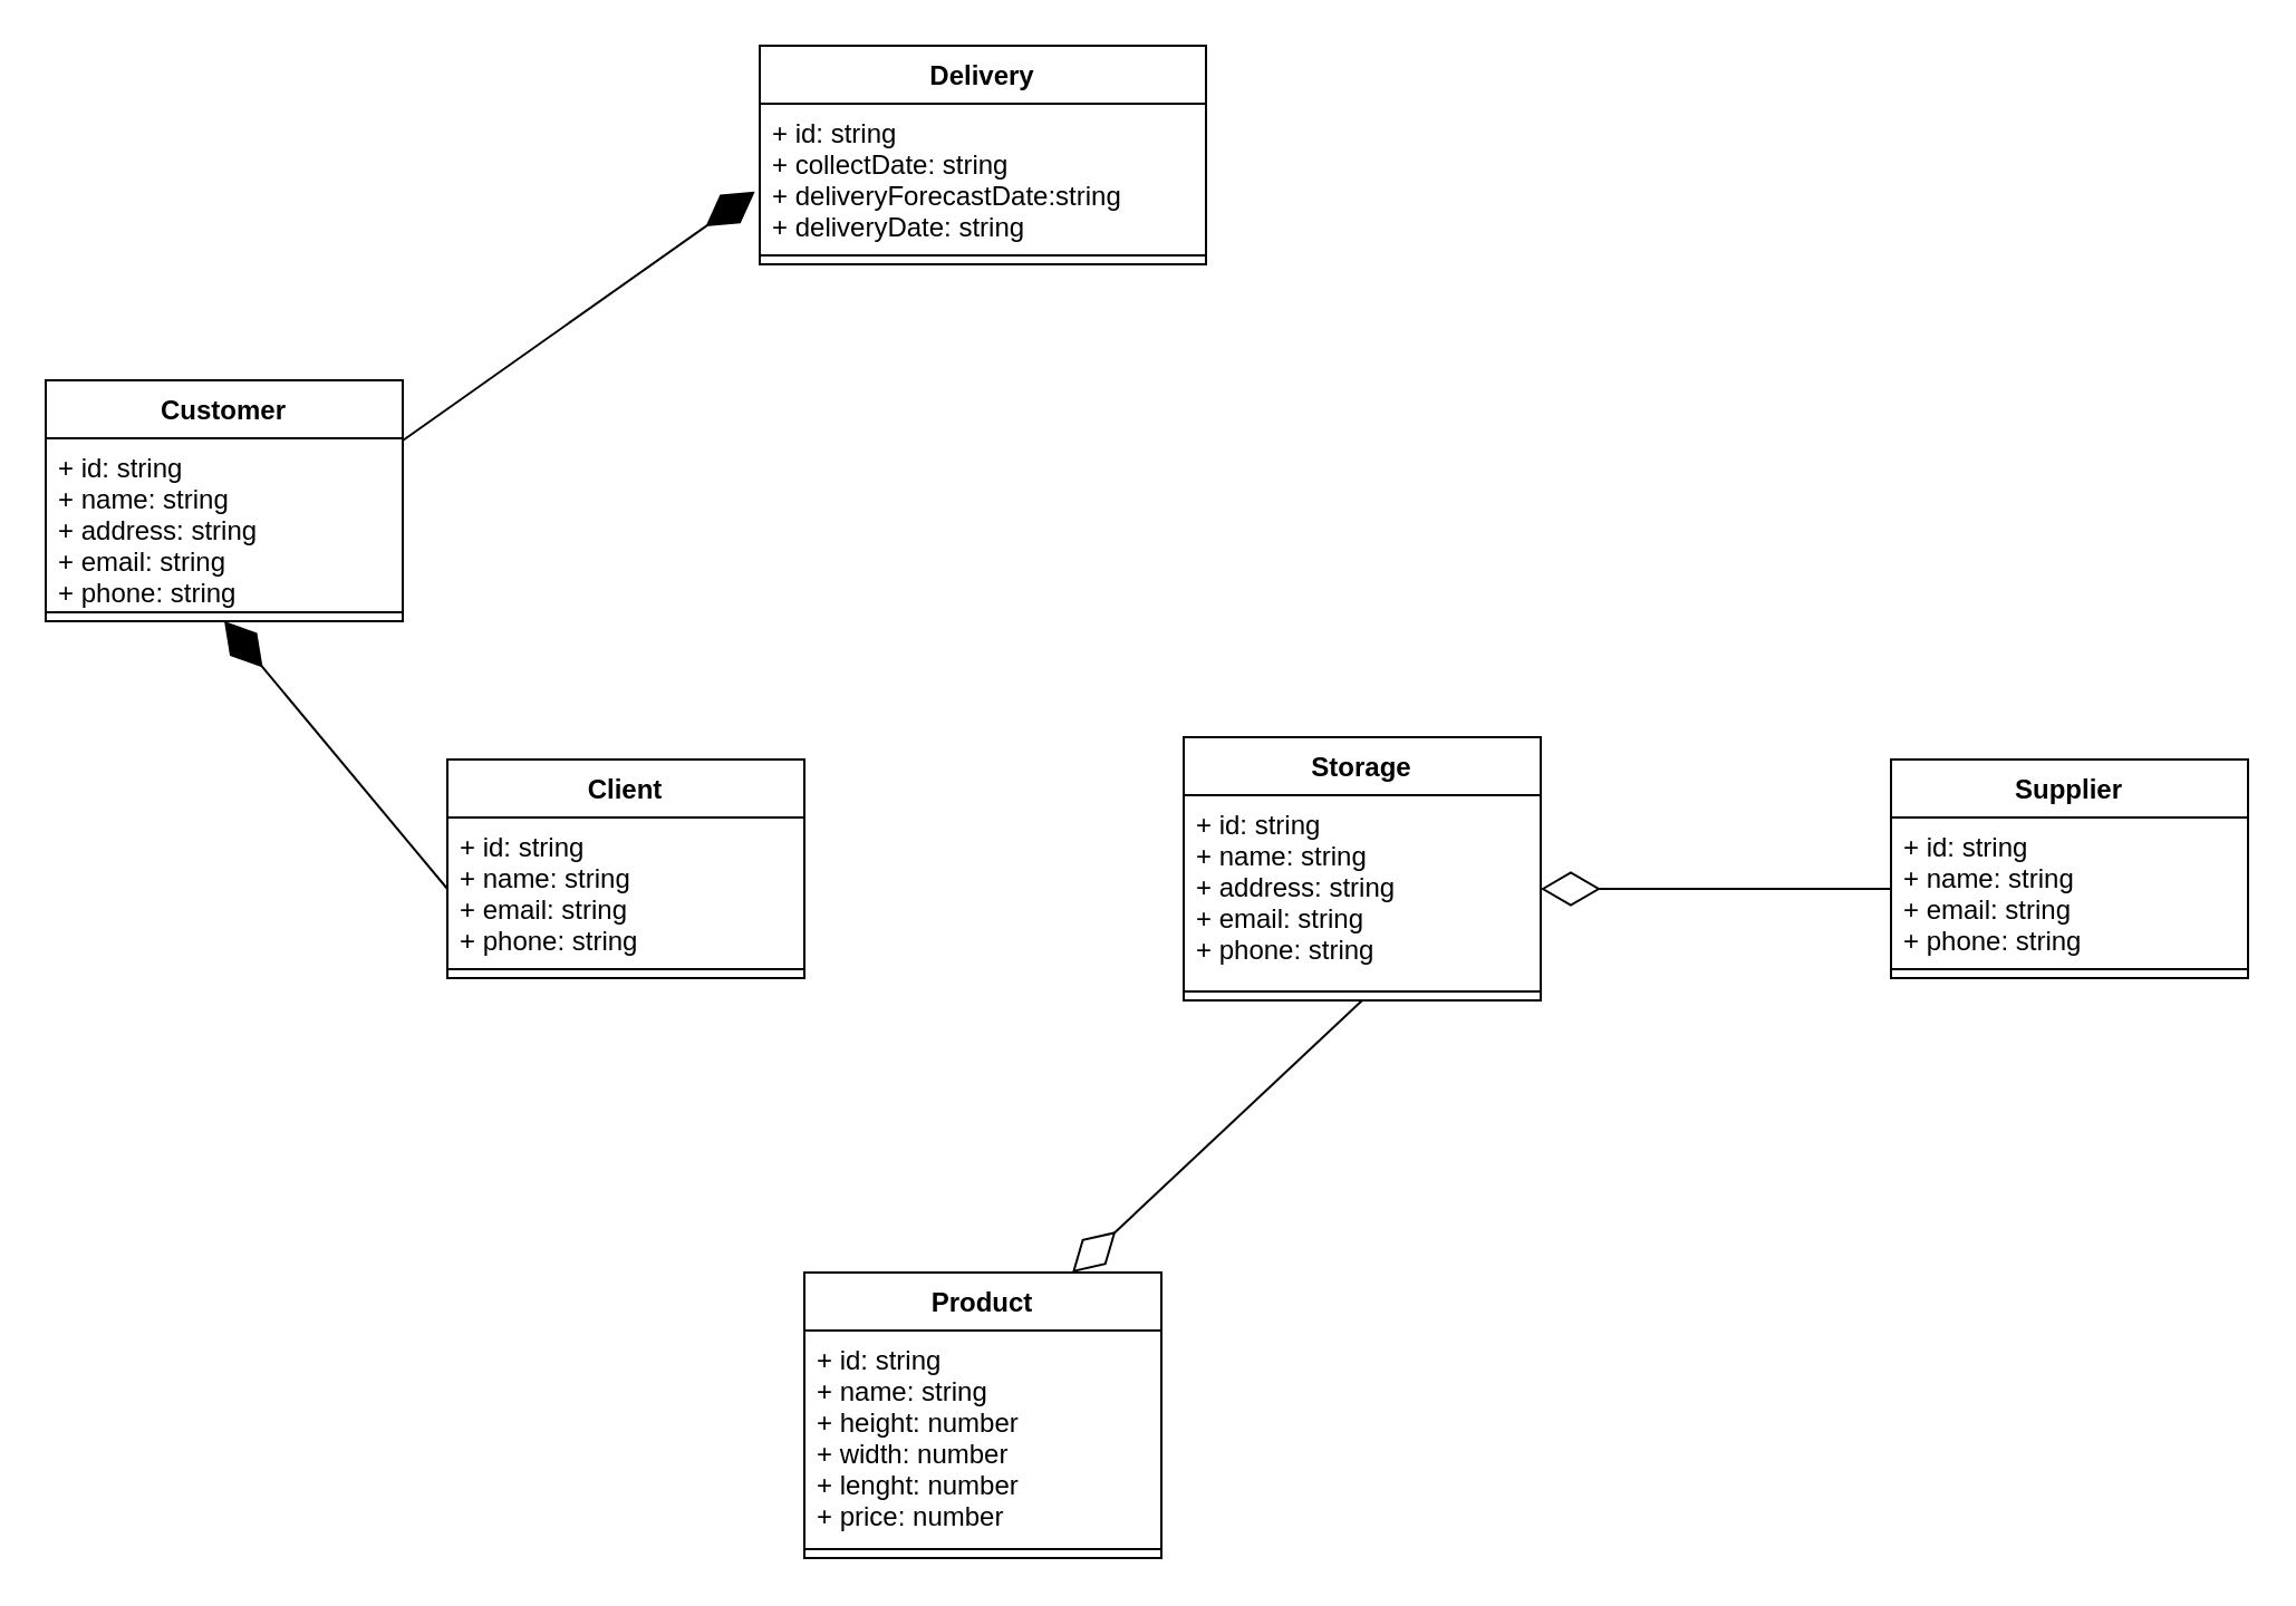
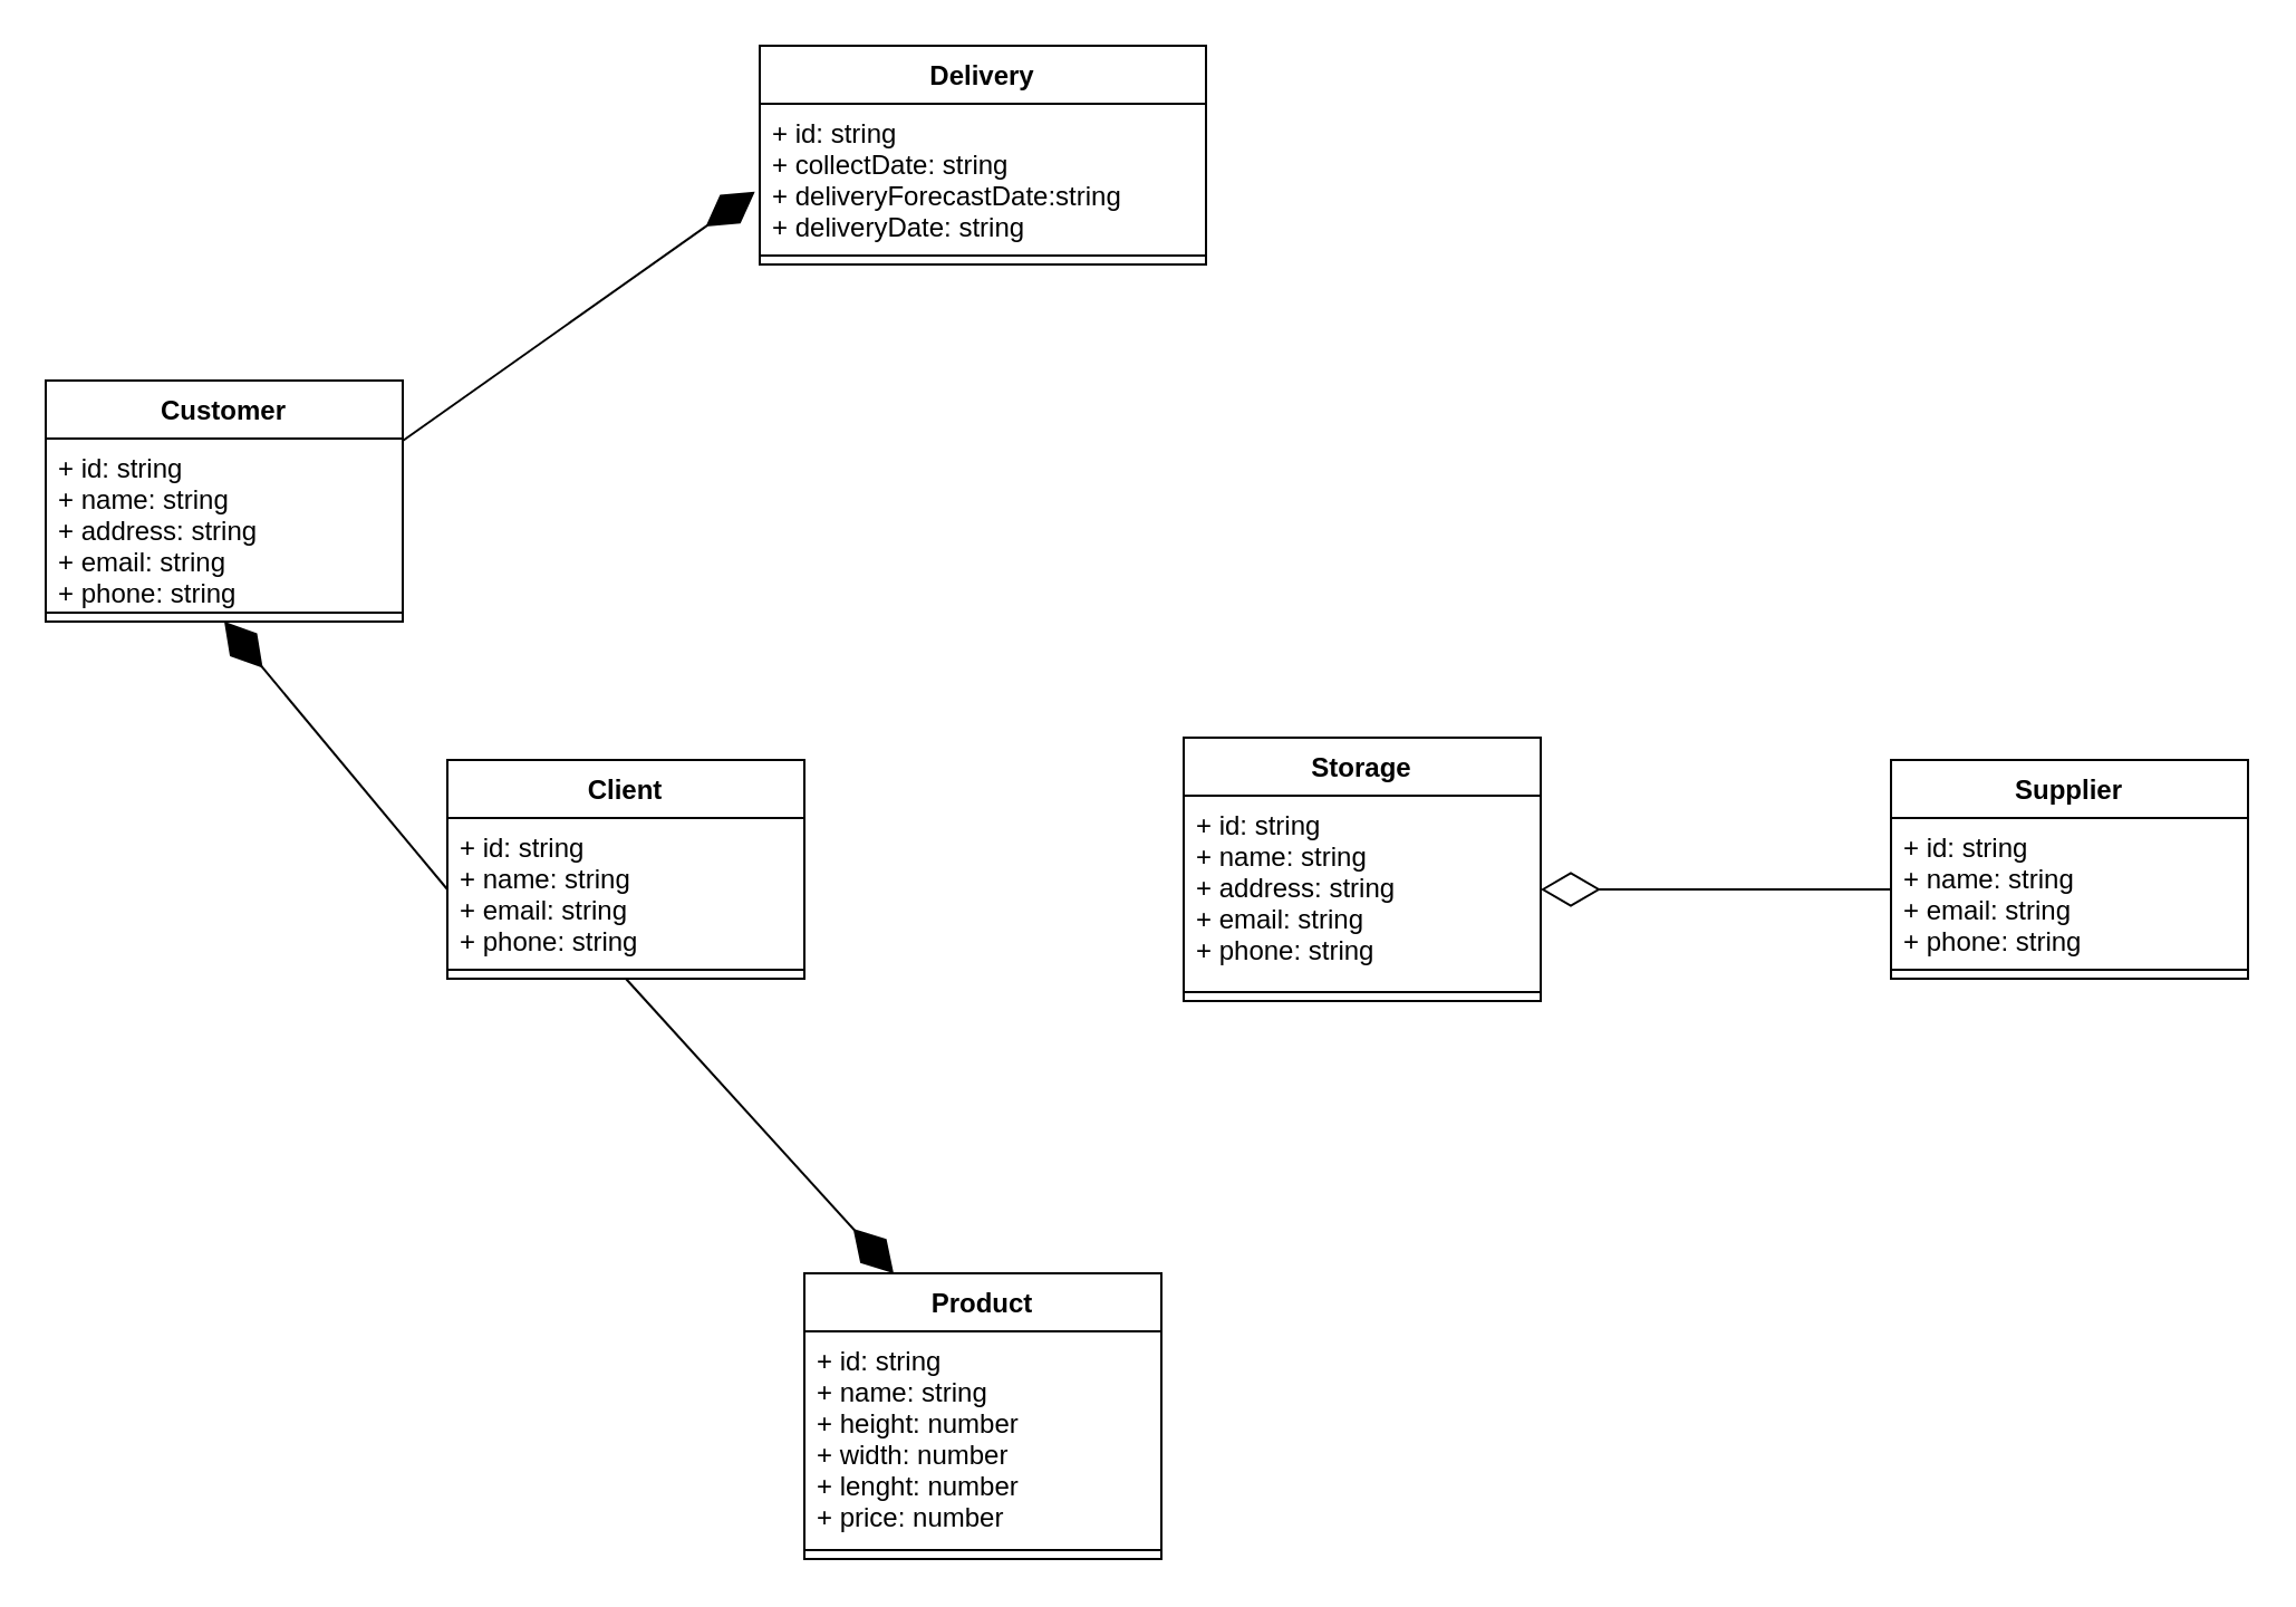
  <mxCell id="0" />
  <mxCell id="1" parent="0" />
  <mxCell id="2" value="Delivery" style="swimlane;fontStyle=1;align=center;verticalAlign=top;childLayout=stackLayout;horizontal=1;startSize=26;horizontalStack=0;resizeParent=1;resizeParentMax=0;resizeLast=0;collapsible=1;marginBottom=0;" parent="1" vertex="1"><mxGeometry x="340" y="20" width="200" height="98" as="geometry" /></mxCell>
  <mxCell id="3" value="+ id: string&#10;+ collectDate: string&#10;+ deliveryForecastDate:string&#10;+ deliveryDate: string&#10;" style="text;strokeColor=none;fillColor=none;align=left;verticalAlign=top;spacingLeft=4;spacingRight=4;overflow=hidden;rotatable=0;points=[[0,0.5],[1,0.5]];portConstraint=eastwest;" parent="2" vertex="1"><mxGeometry y="26" width="200" height="64" as="geometry" /></mxCell>
  <mxCell id="4" value="" style="line;strokeWidth=1;fillColor=none;align=left;verticalAlign=middle;spacingTop=-1;spacingLeft=3;spacingRight=3;rotatable=0;labelPosition=right;points=[];portConstraint=eastwest;" parent="2" vertex="1"><mxGeometry y="90" width="200" height="8" as="geometry" /></mxCell>
  <mxCell id="5" value="Client" style="swimlane;fontStyle=1;align=center;verticalAlign=top;childLayout=stackLayout;horizontal=1;startSize=26;horizontalStack=0;resizeParent=1;resizeParentMax=0;resizeLast=0;collapsible=1;marginBottom=0;" parent="1" vertex="1"><mxGeometry x="200" y="340" width="160" height="98" as="geometry" /></mxCell>
  <mxCell id="6" value="+ id: string&#10;+ name: string&#10;+ email: string&#10;+ phone: string" style="text;strokeColor=none;fillColor=none;align=left;verticalAlign=top;spacingLeft=4;spacingRight=4;overflow=hidden;rotatable=0;points=[[0,0.5],[1,0.5]];portConstraint=eastwest;" parent="5" vertex="1"><mxGeometry y="26" width="160" height="64" as="geometry" /></mxCell>
  <mxCell id="7" value="" style="line;strokeWidth=1;fillColor=none;align=left;verticalAlign=middle;spacingTop=-1;spacingLeft=3;spacingRight=3;rotatable=0;labelPosition=right;points=[];portConstraint=eastwest;" parent="5" vertex="1"><mxGeometry y="90" width="160" height="8" as="geometry" /></mxCell>
  <mxCell id="8" value="Customer" style="swimlane;fontStyle=1;align=center;verticalAlign=top;childLayout=stackLayout;horizontal=1;startSize=26;horizontalStack=0;resizeParent=1;resizeParentMax=0;resizeLast=0;collapsible=1;marginBottom=0;" parent="1" vertex="1"><mxGeometry x="20" y="170" width="160" height="108" as="geometry" /></mxCell>
  <mxCell id="9" value="+ id: string&#10;+ name: string&#10;+ address: string&#10;+ email: string&#10;+ phone: string" style="text;strokeColor=none;fillColor=none;align=left;verticalAlign=top;spacingLeft=4;spacingRight=4;overflow=hidden;rotatable=0;points=[[0,0.5],[1,0.5]];portConstraint=eastwest;" parent="8" vertex="1"><mxGeometry y="26" width="160" height="74" as="geometry" /></mxCell>
  <mxCell id="10" value="" style="line;strokeWidth=1;fillColor=none;align=left;verticalAlign=middle;spacingTop=-1;spacingLeft=3;spacingRight=3;rotatable=0;labelPosition=right;points=[];portConstraint=eastwest;" parent="8" vertex="1"><mxGeometry y="100" width="160" height="8" as="geometry" /></mxCell>
  <mxCell id="11" value="Storage" style="swimlane;fontStyle=1;align=center;verticalAlign=top;childLayout=stackLayout;horizontal=1;startSize=26;horizontalStack=0;resizeParent=1;resizeParentMax=0;resizeLast=0;collapsible=1;marginBottom=0;" parent="1" vertex="1"><mxGeometry x="530" y="330" width="160" height="118" as="geometry" /></mxCell>
  <mxCell id="12" value="+ id: string&#10;+ name: string&#10;+ address: string&#10;+ email: string&#10;+ phone: string" style="text;strokeColor=none;fillColor=none;align=left;verticalAlign=top;spacingLeft=4;spacingRight=4;overflow=hidden;rotatable=0;points=[[0,0.5],[1,0.5]];portConstraint=eastwest;" parent="11" vertex="1"><mxGeometry y="26" width="160" height="84" as="geometry" /></mxCell>
  <mxCell id="13" value="" style="line;strokeWidth=1;fillColor=none;align=left;verticalAlign=middle;spacingTop=-1;spacingLeft=3;spacingRight=3;rotatable=0;labelPosition=right;points=[];portConstraint=eastwest;" parent="11" vertex="1"><mxGeometry y="110" width="160" height="8" as="geometry" /></mxCell>
  <mxCell id="14" value="Supplier" style="swimlane;fontStyle=1;align=center;verticalAlign=top;childLayout=stackLayout;horizontal=1;startSize=26;horizontalStack=0;resizeParent=1;resizeParentMax=0;resizeLast=0;collapsible=1;marginBottom=0;" parent="1" vertex="1"><mxGeometry x="847" y="340" width="160" height="98" as="geometry" /></mxCell>
  <mxCell id="15" value="+ id: string&#10;+ name: string&#10;+ email: string&#10;+ phone: string" style="text;strokeColor=none;fillColor=none;align=left;verticalAlign=top;spacingLeft=4;spacingRight=4;overflow=hidden;rotatable=0;points=[[0,0.5],[1,0.5]];portConstraint=eastwest;" parent="14" vertex="1"><mxGeometry y="26" width="160" height="64" as="geometry" /></mxCell>
  <mxCell id="16" value="" style="line;strokeWidth=1;fillColor=none;align=left;verticalAlign=middle;spacingTop=-1;spacingLeft=3;spacingRight=3;rotatable=0;labelPosition=right;points=[];portConstraint=eastwest;" parent="14" vertex="1"><mxGeometry y="90" width="160" height="8" as="geometry" /></mxCell>
  <mxCell id="17" value="Product" style="swimlane;fontStyle=1;align=center;verticalAlign=top;childLayout=stackLayout;horizontal=1;startSize=26;horizontalStack=0;resizeParent=1;resizeParentMax=0;resizeLast=0;collapsible=1;marginBottom=0;" parent="1" vertex="1"><mxGeometry x="360" y="570" width="160" height="128" as="geometry" /></mxCell>
  <mxCell id="18" value="+ id: string&#10;+ name: string&#10;+ height: number&#10;+ width: number&#10;+ lenght: number&#10;+ price: number" style="text;strokeColor=none;fillColor=none;align=left;verticalAlign=top;spacingLeft=4;spacingRight=4;overflow=hidden;rotatable=0;points=[[0,0.5],[1,0.5]];portConstraint=eastwest;" parent="17" vertex="1"><mxGeometry y="26" width="160" height="94" as="geometry" /></mxCell>
  <mxCell id="19" value="" style="line;strokeWidth=1;fillColor=none;align=left;verticalAlign=middle;spacingTop=-1;spacingLeft=3;spacingRight=3;rotatable=0;labelPosition=right;points=[];portConstraint=eastwest;" parent="17" vertex="1"><mxGeometry y="120" width="160" height="8" as="geometry" /></mxCell>
  <mxCell id="20" value="" style="endArrow=diamondThin;endFill=0;endSize=24;html=1;rounded=0;entryX=1;entryY=0.5;entryDx=0;entryDy=0;" parent="1" source="15" target="12" edge="1"><mxGeometry width="160" relative="1" as="geometry"><mxPoint x="690" y="500" as="sourcePoint" /><mxPoint x="850" y="500" as="targetPoint" /></mxGeometry></mxCell>
- <mxCell id="21" value="" style="endArrow=diamondThin;endFill=0;endSize=24;html=1;rounded=0;entryX=0.75;entryY=0;entryDx=0;entryDy=0;exitX=0.5;exitY=1;exitDx=0;exitDy=0;" parent="1" source="11" target="17" edge="1"><mxGeometry width="160" relative="1" as="geometry"><mxPoint x="-70" y="330" as="sourcePoint" /><mxPoint x="90" y="330" as="targetPoint" /></mxGeometry></mxCell>
  <mxCell id="22" value="" style="endArrow=diamondThin;endFill=1;endSize=24;html=1;rounded=0;entryX=-0.011;entryY=0.616;entryDx=0;entryDy=0;exitX=1;exitY=0.25;exitDx=0;exitDy=0;entryPerimeter=0;" parent="1" source="8" target="3" edge="1"><mxGeometry width="160" relative="1" as="geometry"><mxPoint x="180" y="170" as="sourcePoint" /><mxPoint x="340" y="170" as="targetPoint" /></mxGeometry></mxCell>
+ <mxCell id="23" value="" style="endArrow=diamondThin;endFill=1;endSize=24;html=1;rounded=0;exitX=0.5;exitY=1;exitDx=0;exitDy=0;entryX=0.25;entryY=0;entryDx=0;entryDy=0;" edge="1" parent="1" source="5" target="17"><mxGeometry width="160" relative="1" as="geometry"><mxPoint x="270" y="480" as="sourcePoint" /><mxPoint x="430" y="480" as="targetPoint" /></mxGeometry></mxCell>
  <mxCell id="24" value="" style="endArrow=diamondThin;endFill=1;endSize=24;html=1;rounded=0;entryX=0.5;entryY=1;entryDx=0;entryDy=0;exitX=0;exitY=0.5;exitDx=0;exitDy=0;" edge="1" parent="1" source="6" target="8"><mxGeometry width="160" relative="1" as="geometry"><mxPoint x="-20" y="340" as="sourcePoint" /><mxPoint x="140" y="340" as="targetPoint" /></mxGeometry></mxCell>
